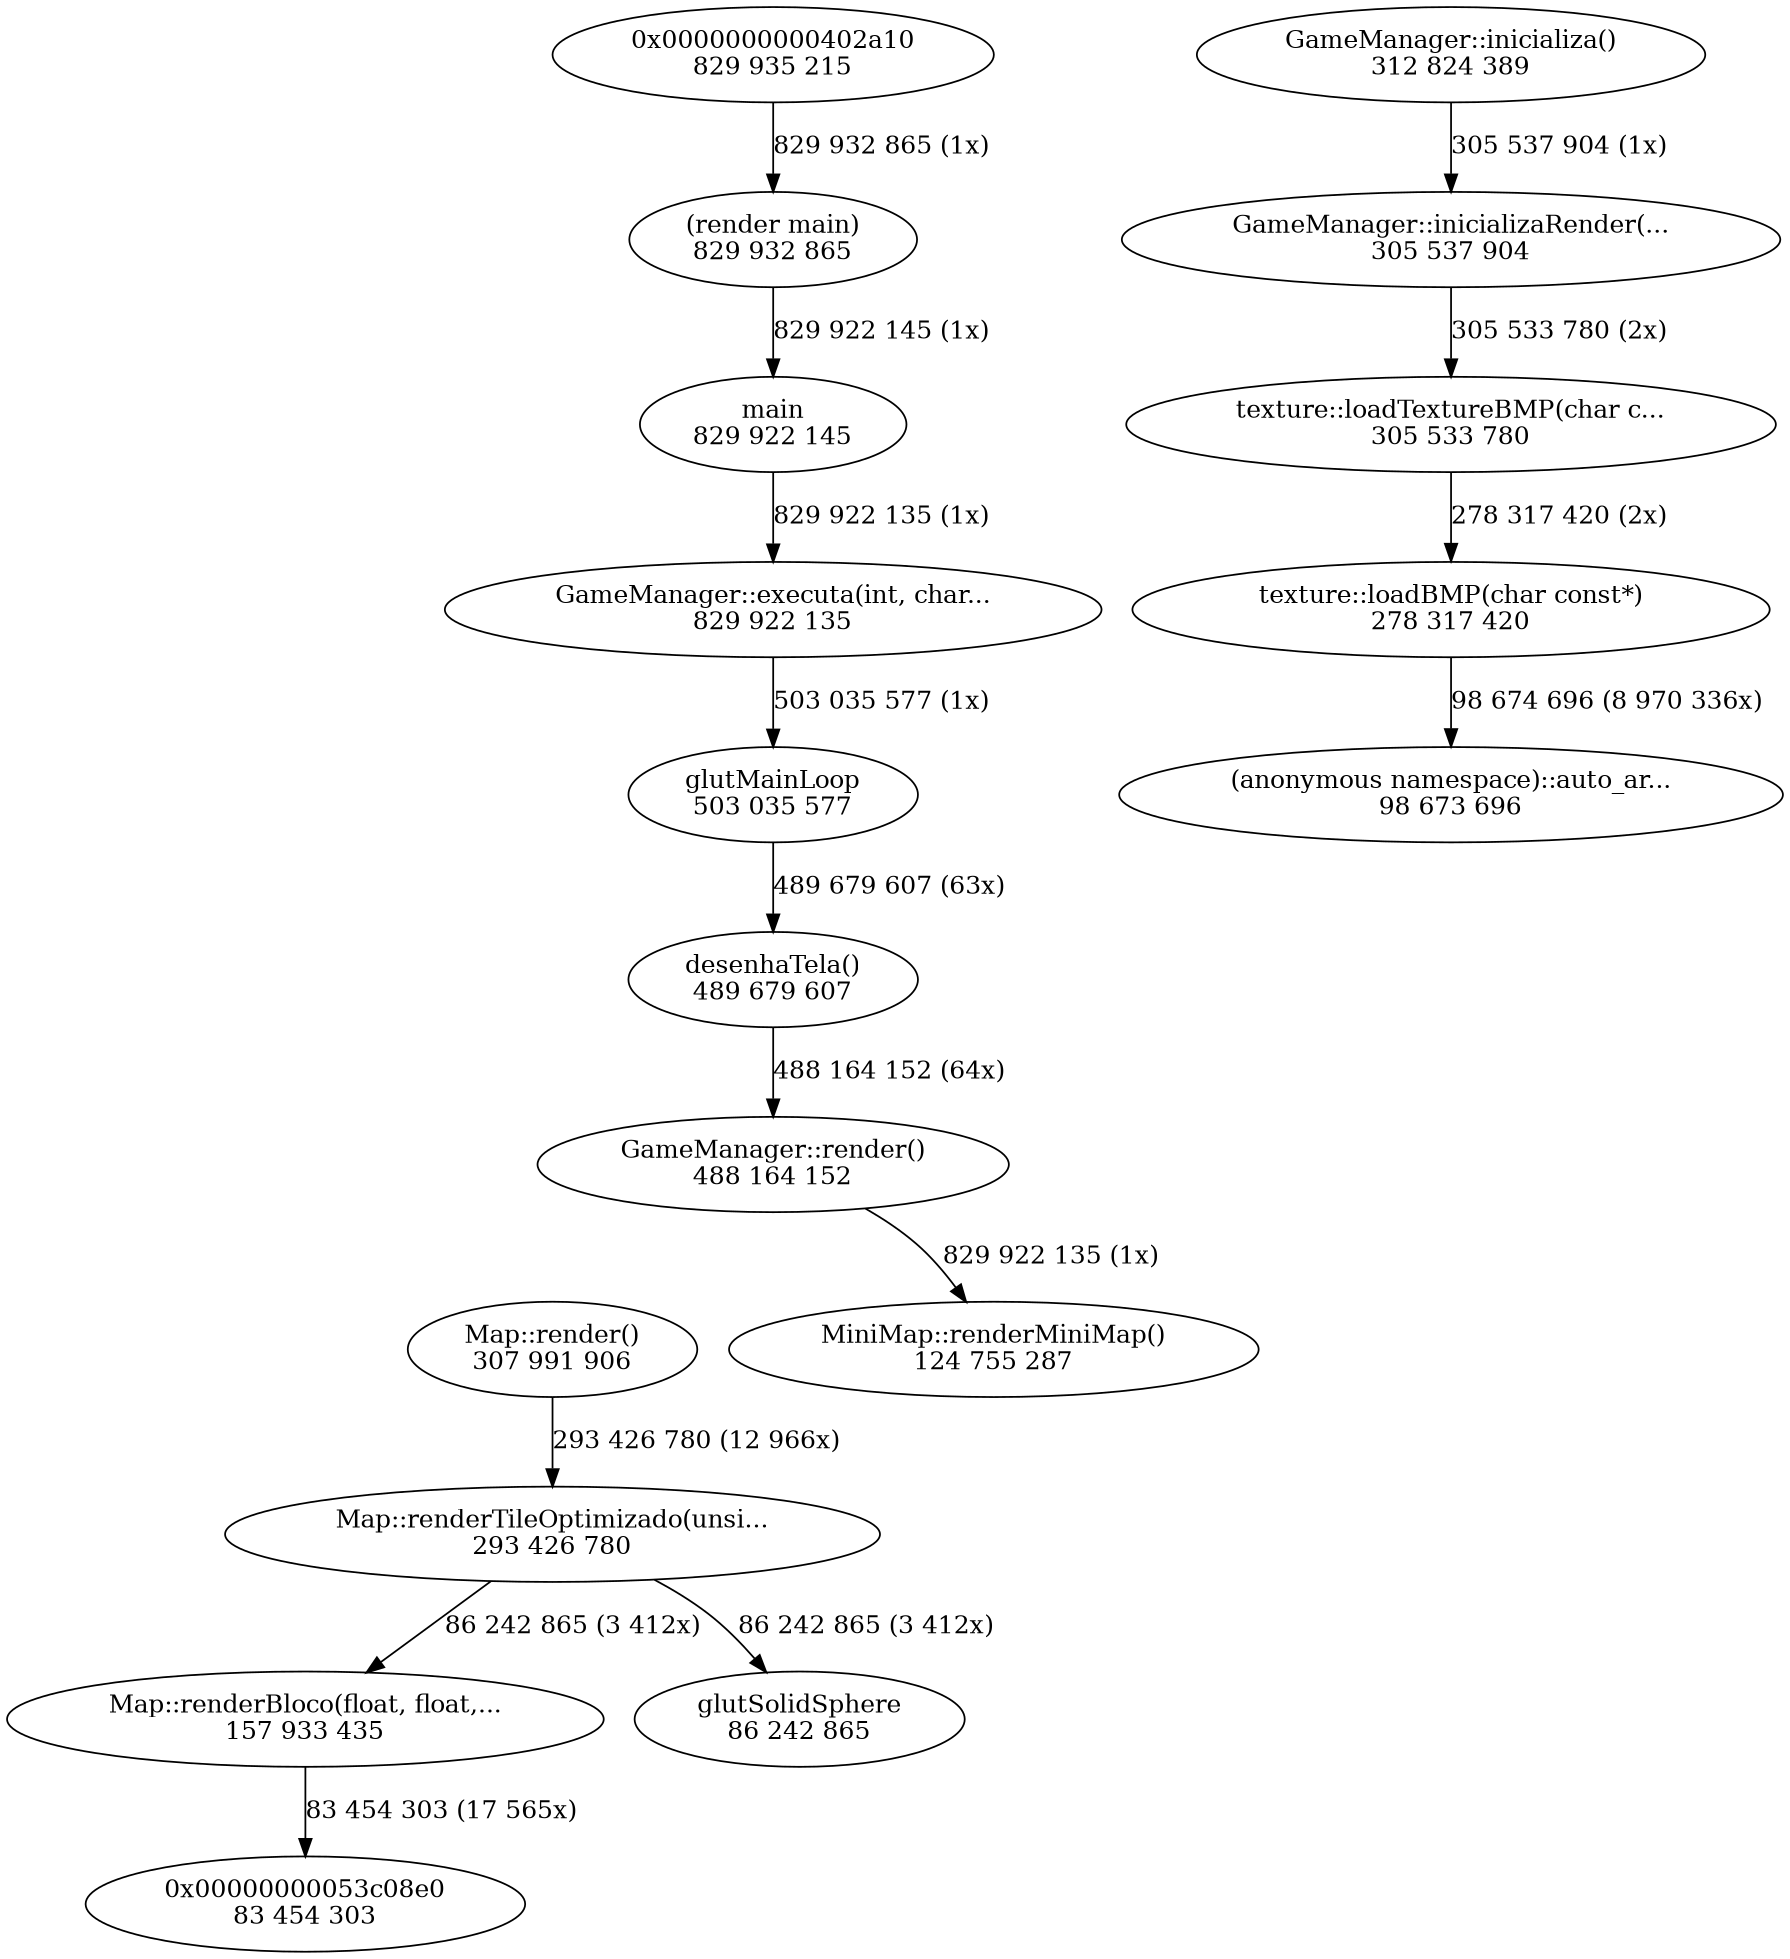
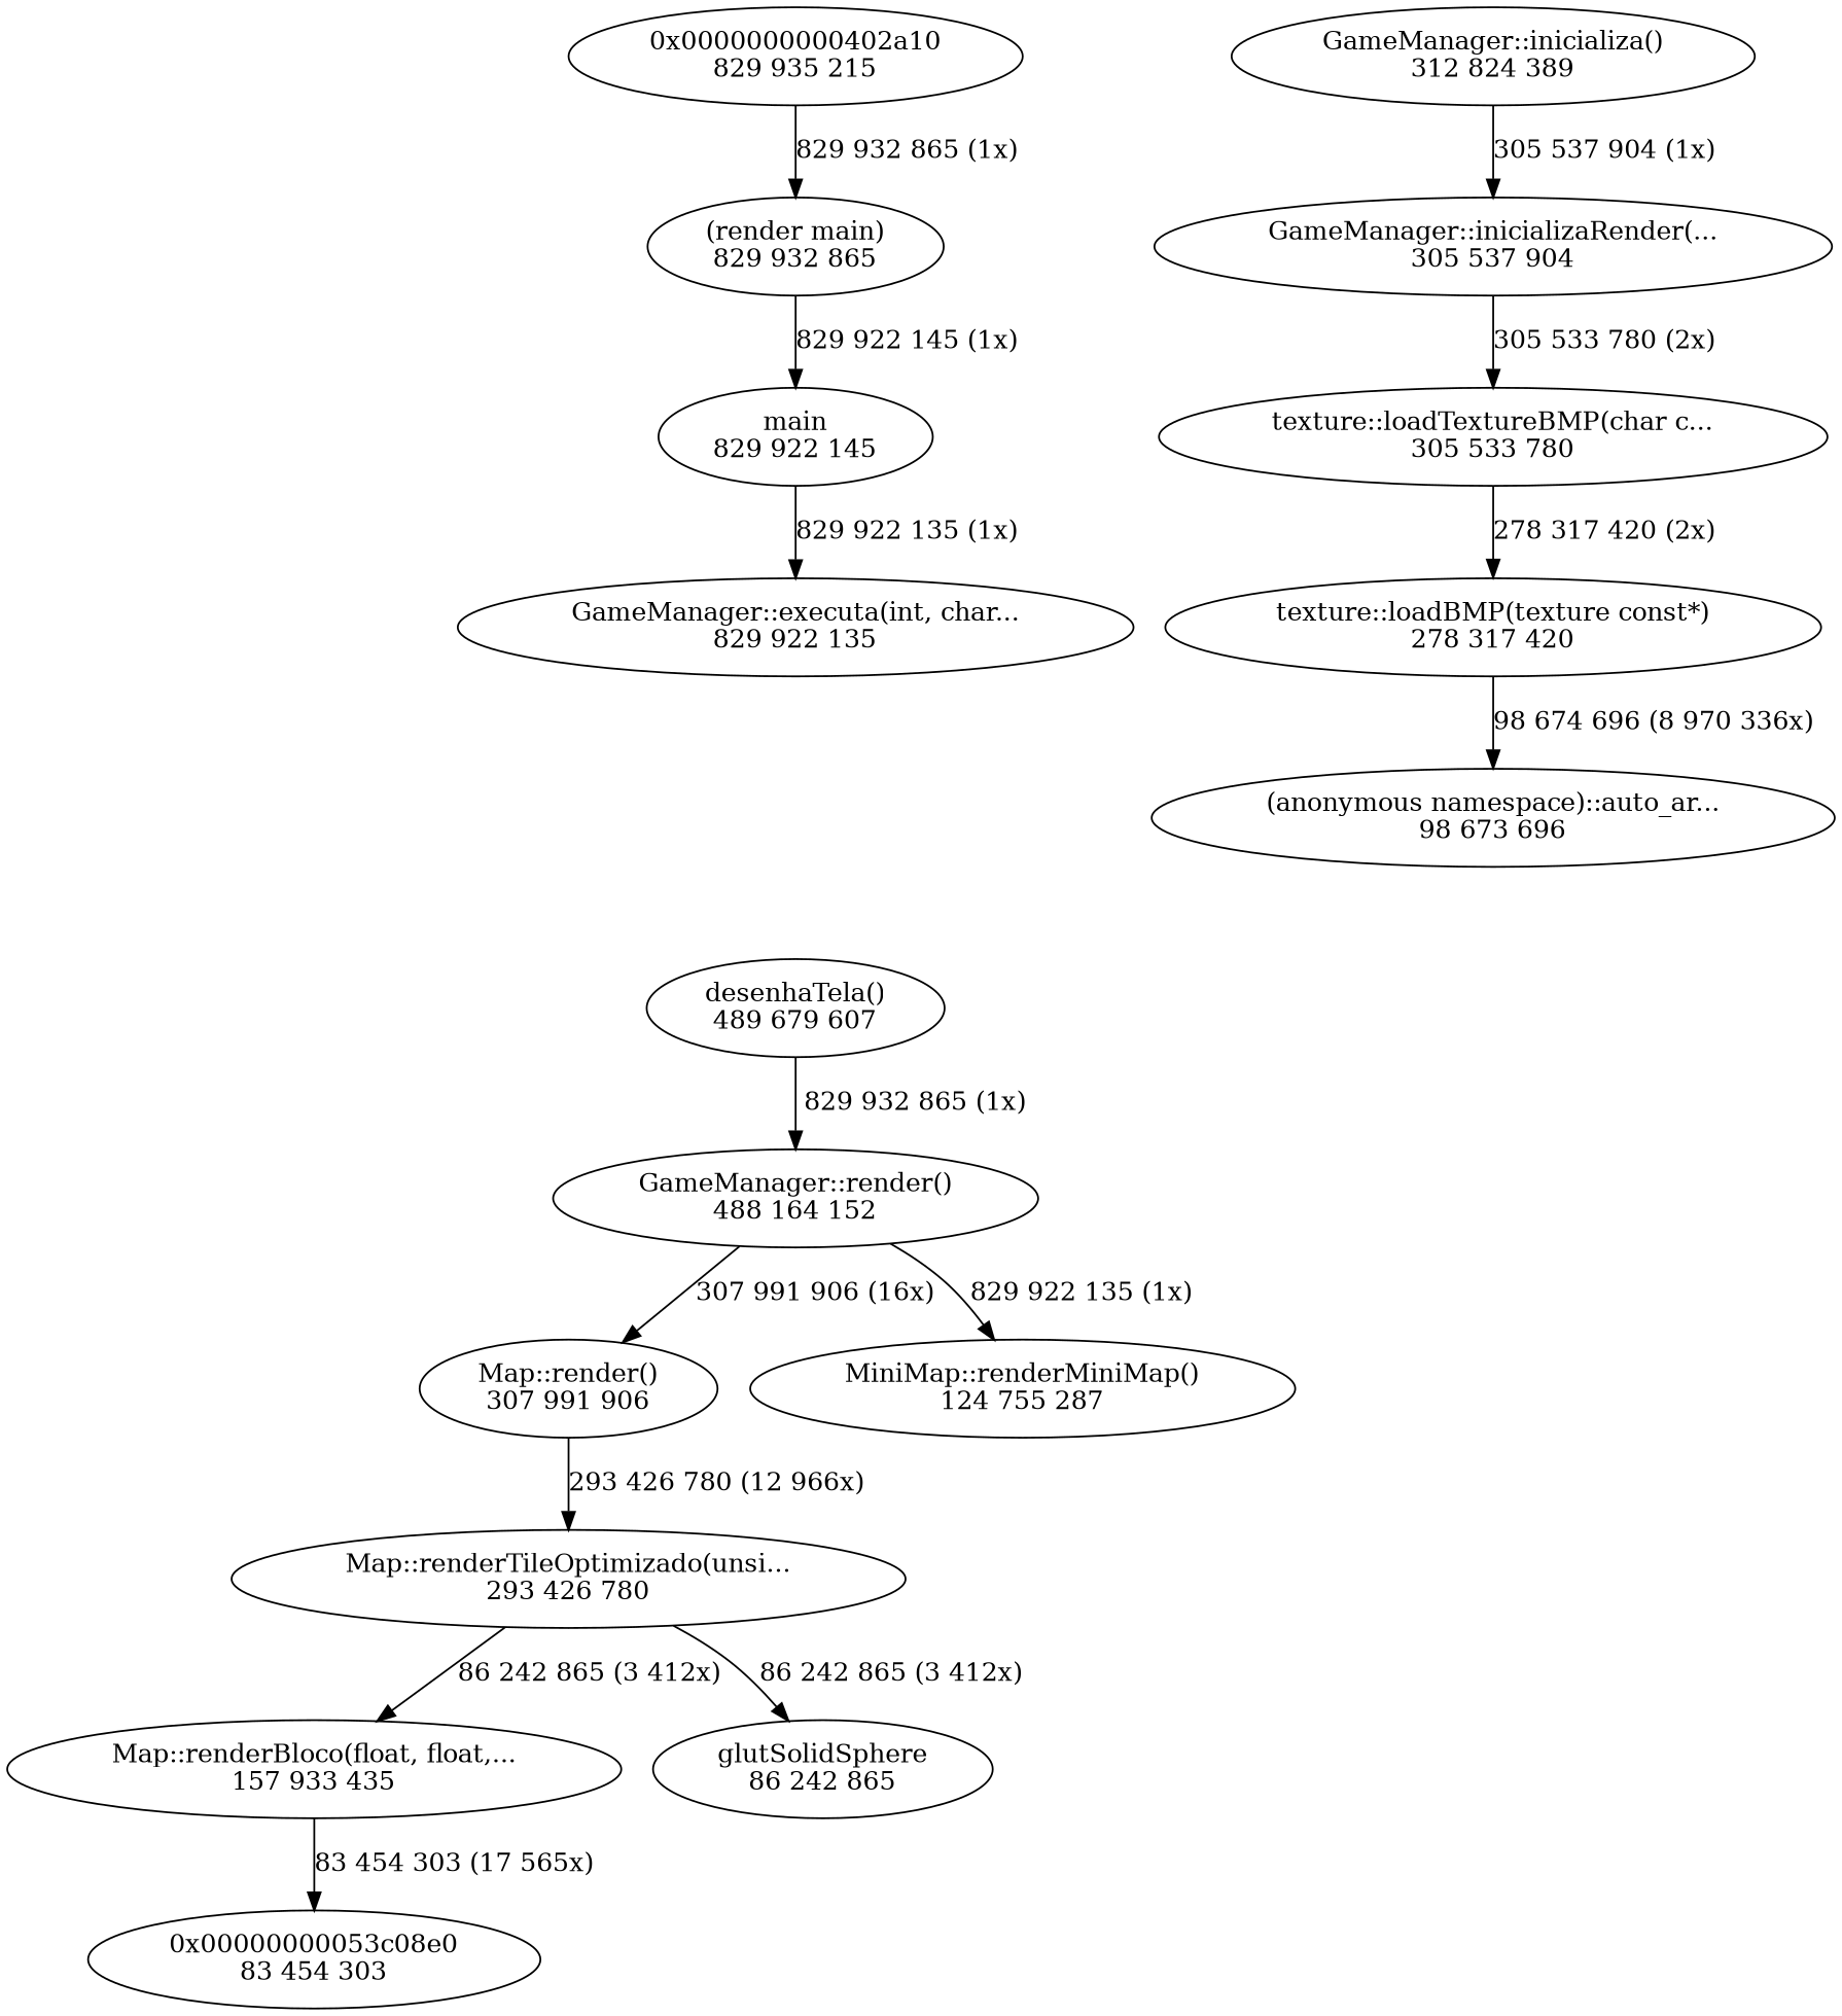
  digraph {
    edge [weight=2]
    n1 [label="(render main)\n829 932 865"]
    n2 [label="main\n829 922 145"]
    n3 [label="GameManager::executa(int, char...\n829 922 135"]
    n4 [label="0x00000000053c08e0\n83 454 303"]
    n5 [label="0x0000000000402a10\n829 935 215"]
-   n6 [label="glutMainLoop\n503 035 577"]
    n7 [label="(anonymous namespace)::auto_ar...\n98 673 696"]
-   n8 [label="texture::loadBMP(char const*)\n278 317 420"]
+   n8 [label="texture::loadBMP(texture const*)\n278 317 420"]
    n9 [label="texture::loadTextureBMP(char c...\n305 533 780"]
    n10 [label="Map::renderTileOptimizado(unsi...\n293 426 780"]
    n11 [label="Map::renderBloco(float, float,...\n157 933 435"]
    n12 [label="glutSolidSphere\n86 242 865"]
    n13 [label="Map::render()\n307 991 906"]
    n14 [label="MiniMap::renderMiniMap()\n124 755 287"]
    n15 [label="GameManager::inicializaRender(...\n305 537 904"]
    n16 [label="desenhaTela()\n489 679 607"]
    n17 [label="GameManager::render()\n488 164 152"]
    n18 [label="GameManager::inicializa()\n312 824 389"]
    n1 -> n2 [label="829 922 145 (1x)" weight=3]
    n2 -> n3 [label="829 922 135 (1x)" weight=3]
-   n3 -> n6 [label="503 035 577 (1x)"]
    n5 -> n1 [label="829 932 865 (1x)" weight=3]
-   n6 -> n16 [label="489 679 607 (63x)"]
    n8 -> n7 [label="98 674 696 (8 970 336x)"]
    n9 -> n8 [label="278 317 420 (2x)"]
    n10 -> n11 [label="86 242 865 (3 412x)"]
    n10 -> n12 [label="86 242 865 (3 412x)"]
    n11 -> n4 [label="83 454 303 (17 565x)"]
    n13 -> n10 [label="293 426 780 (12 966x)"]
    n15 -> n9 [label="305 533 780 (2x)"]
-   n16 -> n17 [label="488 164 152 (64x)"]
+   n16 -> n17 [label="829 932 865 (1x)"]
+   n17 -> n13 [label="307 991 906 (16x)"]
    n17 -> n14 [label="829 922 135 (1x)"]
    n18 -> n15 [label="305 537 904 (1x)"]
  }
